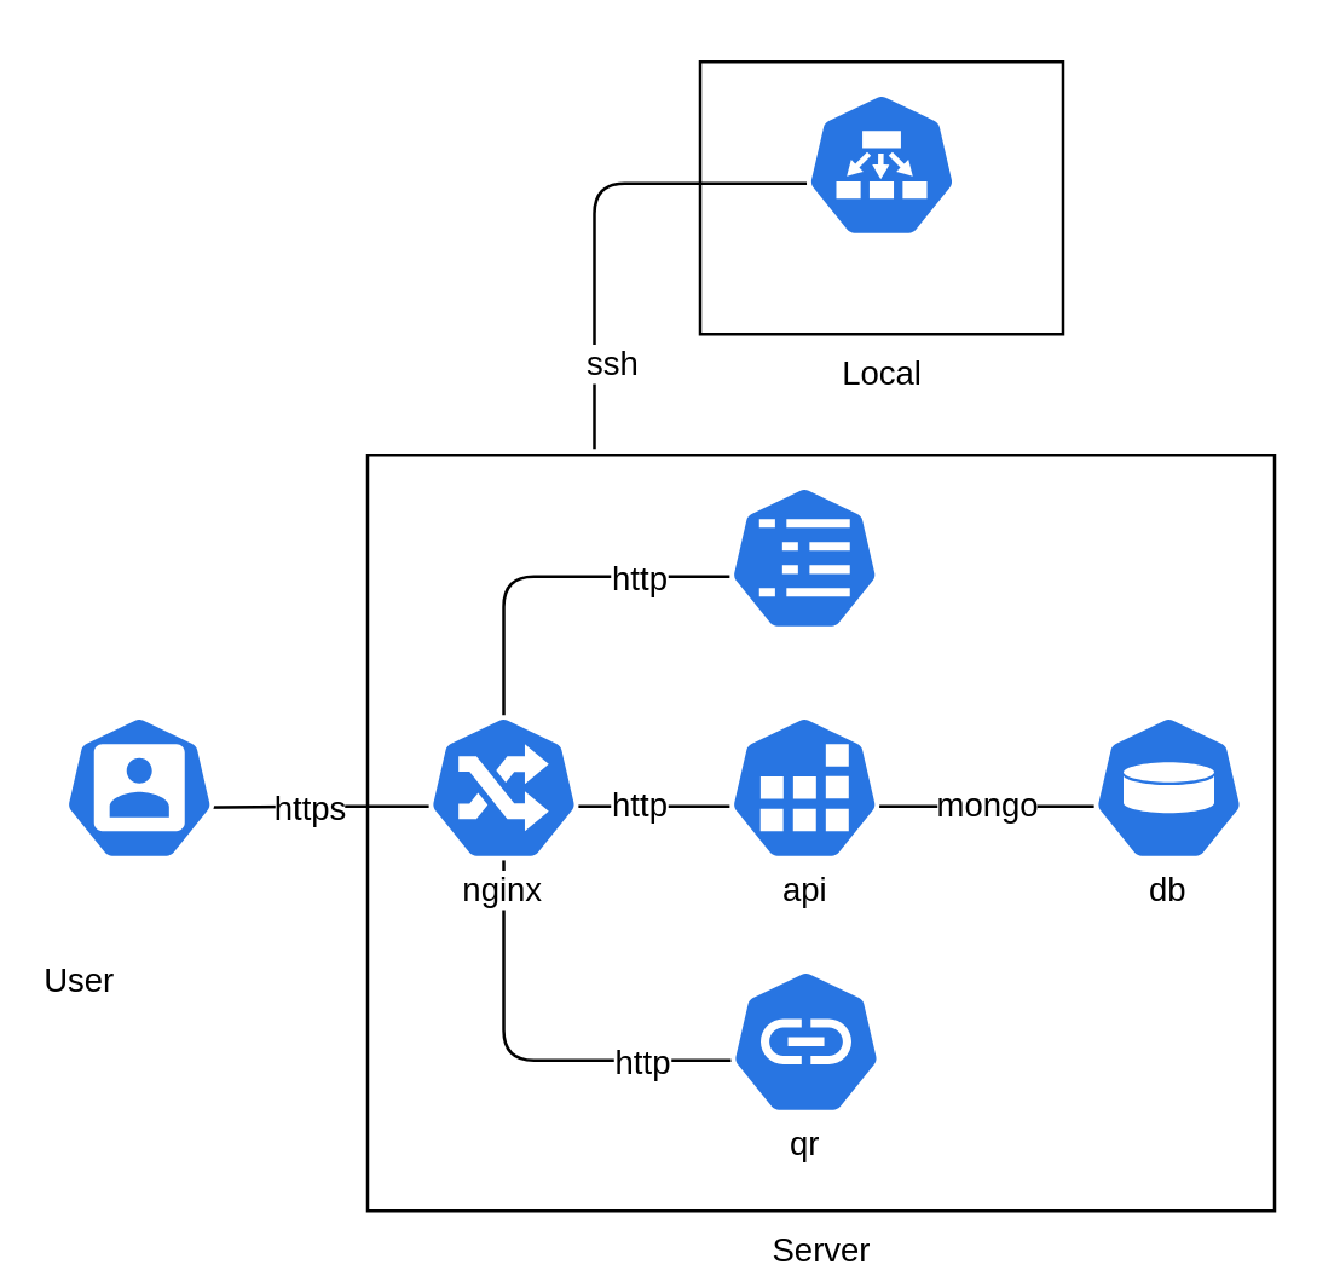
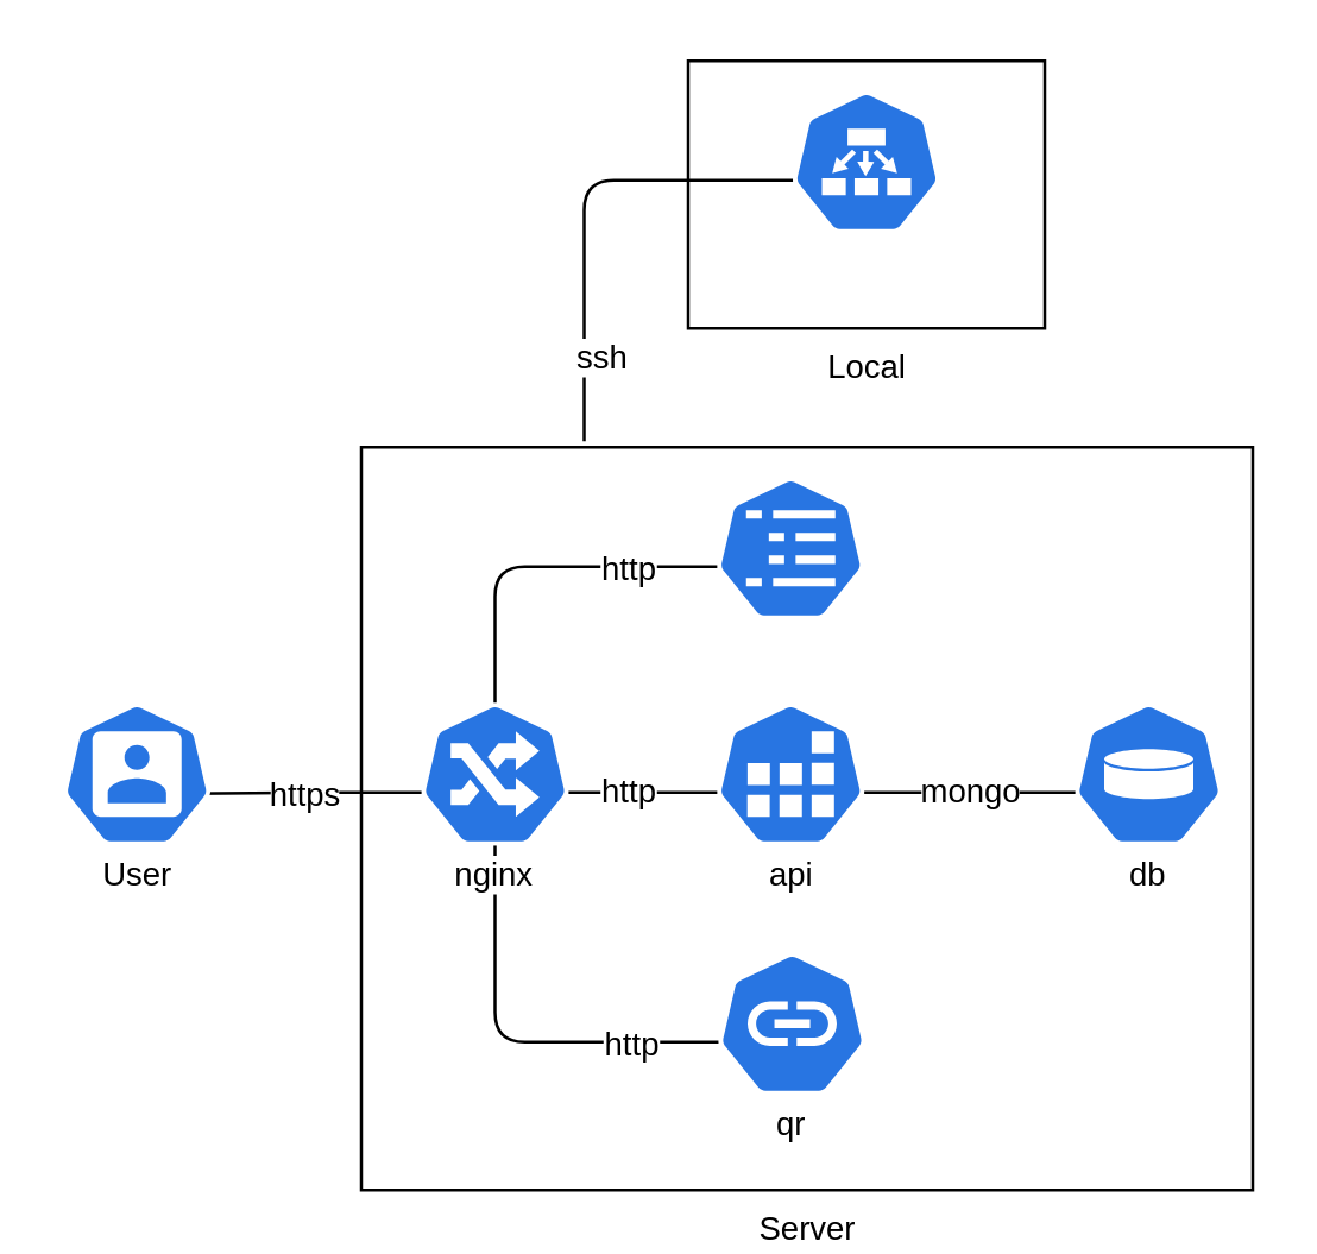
  <mxCell id="0" />
  <mxCell id="1" parent="0" />
  <mxCell id="2" value="Local" style="verticalLabelPosition=bottom;verticalAlign=top;html=1;shape=mxgraph.basic.rect;fillColor2=none;strokeWidth=1;size=20;indent=5;fontSize=11;" vertex="1" parent="1"><mxGeometry x="231" y="20" width="120" height="90" as="geometry" /></mxCell>
  <mxCell id="3" value="Local" style="verticalLabelPosition=bottom;verticalAlign=top;html=1;shape=mxgraph.basic.rect;fillColor2=none;strokeWidth=1;size=20;indent=5;fontSize=11;" vertex="1" parent="1"><mxGeometry x="231" y="150" width="120" height="90" as="geometry" /></mxCell>
  <mxCell id="4" value="" style="endArrow=none;html=1;edgeStyle=orthogonalEdgeStyle;entryX=0.005;entryY=0.63;entryDx=0;entryDy=0;fontSize=11;exitX=0.25;exitY=-0.008;exitDx=0;exitDy=0;exitPerimeter=0;entryPerimeter=0;" edge="1" parent="1" source="6" target="12"><mxGeometry width="50" height="50" relative="1" as="geometry"><mxPoint x="241" y="100" as="sourcePoint" /><mxPoint x="81" y="276" as="targetPoint" /><Array as="points"><mxPoint x="196" y="60" /></Array></mxGeometry></mxCell>
  <mxCell id="5" value="ssh" style="text;html=1;align=center;verticalAlign=middle;resizable=0;points=[];;labelBackgroundColor=#ffffff;fontSize=11;" vertex="1" connectable="0" parent="4"><mxGeometry x="-0.259" relative="1" as="geometry"><mxPoint x="5" y="30.5" as="offset" /></mxGeometry></mxCell>
  <mxCell id="6" value="Server" style="verticalLabelPosition=bottom;verticalAlign=top;html=1;shape=mxgraph.basic.rect;fillColor2=none;strokeWidth=1;size=20;indent=5;fontSize=11;" parent="1" vertex="1"><mxGeometry x="121" y="150" width="300" height="250" as="geometry" /></mxCell>
  <mxCell id="7" value="" style="endArrow=none;html=1;exitX=0.5;exitY=0;exitDx=0;exitDy=0;entryX=0.005;entryY=0.63;entryDx=0;entryDy=0;entryPerimeter=0;edgeStyle=orthogonalEdgeStyle;fontSize=11;" edge="1" parent="1" source="21" target="23"><mxGeometry width="50" height="50" relative="1" as="geometry"><mxPoint x="201.069" y="276.517" as="sourcePoint" /><mxPoint x="241.069" y="276.517" as="targetPoint" /><Array as="points"><mxPoint x="166" y="350" /></Array></mxGeometry></mxCell>
  <mxCell id="8" value="http" style="text;html=1;align=center;verticalAlign=middle;resizable=0;points=[];;labelBackgroundColor=#ffffff;fontSize=11;" vertex="1" connectable="0" parent="7"><mxGeometry x="-0.348" y="1" relative="1" as="geometry"><mxPoint x="44" y="20" as="offset" /></mxGeometry></mxCell>
  <mxCell id="9" value="" style="group;fontSize=11;" vertex="1" connectable="0" parent="1"><mxGeometry x="240.5" y="160" width="50" height="68" as="geometry" /></mxCell>
  <mxCell id="10" value="" style="html=1;dashed=0;whitespace=wrap;fillColor=#2875E2;strokeColor=#ffffff;points=[[0.005,0.63,0],[0.1,0.2,0],[0.9,0.2,0],[0.5,0,0],[0.995,0.63,0],[0.72,0.99,0],[0.5,1,0],[0.28,0.99,0]];shape=mxgraph.kubernetes.icon;prIcon=cm;fontSize=11;" parent="9" vertex="1"><mxGeometry width="50" height="48" as="geometry" /></mxCell>
  <mxCell id="11" value="" style="group;fontSize=11;" vertex="1" connectable="0" parent="1"><mxGeometry x="266" y="30" width="50" height="68" as="geometry" /></mxCell>
  <mxCell id="12" value="" style="html=1;dashed=0;whitespace=wrap;fillColor=#2875E2;strokeColor=#ffffff;points=[[0.005,0.63,0],[0.1,0.2,0],[0.9,0.2,0],[0.5,0,0],[0.995,0.63,0],[0.72,0.99,0],[0.5,1,0],[0.28,0.99,0]];shape=mxgraph.kubernetes.icon;prIcon=ep;fontSize=11;" parent="11" vertex="1"><mxGeometry width="50" height="48" as="geometry" /></mxCell>
  <mxCell id="13" value="" style="group;fontSize=11;" vertex="1" connectable="0" parent="1"><mxGeometry x="361" y="236" width="50" height="68" as="geometry" /></mxCell>
  <mxCell id="14" value="" style="html=1;dashed=0;whitespace=wrap;fillColor=#2875E2;strokeColor=#ffffff;points=[[0.005,0.63,0],[0.1,0.2,0],[0.9,0.2,0],[0.5,0,0],[0.995,0.63,0],[0.72,0.99,0],[0.5,1,0],[0.28,0.99,0]];shape=mxgraph.kubernetes.icon;prIcon=pv;fontSize=11;" parent="13" vertex="1"><mxGeometry width="50" height="48" as="geometry" /></mxCell>
  <mxCell id="15" value="db" style="text;html=1;strokeColor=none;fillColor=none;align=center;verticalAlign=middle;whiteSpace=wrap;rounded=0;labelBackgroundColor=#ffffff;fontSize=11;" vertex="1" parent="13"><mxGeometry x="4.5" y="48" width="40" height="20" as="geometry" /></mxCell>
  <mxCell id="16" value="" style="group;fontSize=11;" vertex="1" connectable="0" parent="1"><mxGeometry x="240.5" y="236" width="50" height="68" as="geometry" /></mxCell>
  <mxCell id="17" value="" style="html=1;dashed=0;whitespace=wrap;fillColor=#2875E2;strokeColor=#ffffff;points=[[0.005,0.63,0],[0.1,0.2,0],[0.9,0.2,0],[0.5,0,0],[0.995,0.63,0],[0.72,0.99,0],[0.5,1,0],[0.28,0.99,0]];shape=mxgraph.kubernetes.icon;prIcon=job;fontSize=11;" parent="16" vertex="1"><mxGeometry width="50" height="48" as="geometry" /></mxCell>
  <mxCell id="18" value="api" style="text;html=1;strokeColor=none;fillColor=none;align=center;verticalAlign=middle;whiteSpace=wrap;rounded=0;labelBackgroundColor=#ffffff;fontSize=11;" vertex="1" parent="16"><mxGeometry x="5" y="48" width="40" height="20" as="geometry" /></mxCell>
  <mxCell id="19" value="" style="group;fontSize=11;" vertex="1" connectable="0" parent="1"><mxGeometry x="141" y="236" width="50" height="68" as="geometry" /></mxCell>
  <mxCell id="20" value="" style="html=1;dashed=0;whitespace=wrap;fillColor=#2875E2;strokeColor=#ffffff;points=[[0.005,0.63,0],[0.1,0.2,0],[0.9,0.2,0],[0.5,0,0],[0.995,0.63,0],[0.72,0.99,0],[0.5,1,0],[0.28,0.99,0]];shape=mxgraph.kubernetes.icon;prIcon=ing;fontSize=11;" parent="19" vertex="1"><mxGeometry width="50" height="48" as="geometry" /></mxCell>
  <mxCell id="21" value="nginx" style="text;html=1;strokeColor=none;fillColor=none;align=center;verticalAlign=middle;whiteSpace=wrap;rounded=0;labelBackgroundColor=#ffffff;fontSize=11;" vertex="1" parent="19"><mxGeometry x="5" y="48" width="40" height="20" as="geometry" /></mxCell>
  <mxCell id="22" value="" style="group;fontSize=11;" vertex="1" connectable="0" parent="1"><mxGeometry x="241" y="320" width="50" height="68" as="geometry" /></mxCell>
  <mxCell id="23" value="" style="html=1;dashed=0;whitespace=wrap;fillColor=#2875E2;strokeColor=#ffffff;points=[[0.005,0.63,0],[0.1,0.2,0],[0.9,0.2,0],[0.5,0,0],[0.995,0.63,0],[0.72,0.99,0],[0.5,1,0],[0.28,0.99,0]];shape=mxgraph.kubernetes.icon;prIcon=crb;fontSize=11;" vertex="1" parent="22"><mxGeometry width="50" height="48" as="geometry" /></mxCell>
  <mxCell id="24" value="qr" style="text;html=1;strokeColor=none;fillColor=none;align=center;verticalAlign=middle;whiteSpace=wrap;rounded=0;labelBackgroundColor=#ffffff;fontSize=11;" vertex="1" parent="22"><mxGeometry x="5" y="48" width="40" height="20" as="geometry" /></mxCell>
  <mxCell id="25" value="" style="endArrow=none;html=1;exitX=0.5;exitY=0;exitDx=0;exitDy=0;exitPerimeter=0;entryX=0.005;entryY=0.63;entryDx=0;entryDy=0;entryPerimeter=0;edgeStyle=orthogonalEdgeStyle;fontSize=11;" edge="1" parent="1" source="20" target="10"><mxGeometry width="50" height="50" relative="1" as="geometry"><mxPoint x="161" y="230" as="sourcePoint" /><mxPoint x="211" y="180" as="targetPoint" /></mxGeometry></mxCell>
  <mxCell id="26" value="http" style="text;html=1;align=center;verticalAlign=middle;resizable=0;points=[];;labelBackgroundColor=#ffffff;fontSize=11;" vertex="1" connectable="0" parent="25"><mxGeometry x="0.682" y="-2" relative="1" as="geometry"><mxPoint x="-11" y="-2" as="offset" /></mxGeometry></mxCell>
  <mxCell id="27" value="http" style="endArrow=none;html=1;exitX=0.995;exitY=0.63;exitDx=0;exitDy=0;exitPerimeter=0;entryX=0.005;entryY=0.63;entryDx=0;entryDy=0;entryPerimeter=0;edgeStyle=orthogonalEdgeStyle;fontSize=11;" edge="1" parent="1" source="20" target="17"><mxGeometry x="-0.192" width="50" height="50" relative="1" as="geometry"><mxPoint x="176.241" y="246.172" as="sourcePoint" /><mxPoint x="241.069" y="199.966" as="targetPoint" /><mxPoint as="offset" /></mxGeometry></mxCell>
  <mxCell id="28" value="mongo" style="endArrow=none;html=1;exitX=0.995;exitY=0.63;exitDx=0;exitDy=0;exitPerimeter=0;entryX=0.005;entryY=0.63;entryDx=0;entryDy=0;entryPerimeter=0;edgeStyle=orthogonalEdgeStyle;fontSize=11;" edge="1" parent="1" source="17" target="14"><mxGeometry width="50" height="50" relative="1" as="geometry"><mxPoint x="201.069" y="276.517" as="sourcePoint" /><mxPoint x="241.069" y="276.517" as="targetPoint" /></mxGeometry></mxCell>
  <mxCell id="29" value="https" style="endArrow=none;html=1;exitX=0.005;exitY=0.63;exitDx=0;exitDy=0;exitPerimeter=0;edgeStyle=orthogonalEdgeStyle;entryX=0.824;entryY=0.637;entryDx=0;entryDy=0;entryPerimeter=0;fontSize=11;" edge="1" parent="1" source="20" target="30"><mxGeometry width="50" height="50" relative="1" as="geometry"><mxPoint x="201.069" y="276.172" as="sourcePoint" /><mxPoint x="71" y="266" as="targetPoint" /></mxGeometry></mxCell>
  <mxCell id="30" value="" style="html=1;dashed=0;whitespace=wrap;fillColor=#2875E2;strokeColor=#ffffff;points=[[0.005,0.63,0],[0.1,0.2,0],[0.9,0.2,0],[0.5,0,0],[0.995,0.63,0],[0.72,0.99,0],[0.5,1,0],[0.28,0.99,0]];shape=mxgraph.kubernetes.icon;prIcon=user;labelBackgroundColor=#ffffff;fontSize=11;" vertex="1" parent="1"><mxGeometry x="20.5" y="236" width="50" height="48" as="geometry" /></mxCell>
- <mxCell id="31" value="User" style="text;html=1;strokeColor=none;fillColor=none;align=center;verticalAlign=middle;whiteSpace=wrap;rounded=0;labelBackgroundColor=#ffffff;fontSize=11;" vertex="1" parent="1"><mxGeometry x="5.5" y="314" width="40" height="20" as="geometry" /></mxCell>
+ <mxCell id="31" value="User" style="text;html=1;strokeColor=none;fillColor=none;align=center;verticalAlign=middle;whiteSpace=wrap;rounded=0;labelBackgroundColor=#ffffff;fontSize=11;" vertex="1" parent="1"><mxGeometry x="25.5" y="284" width="40" height="20" as="geometry" /></mxCell>
